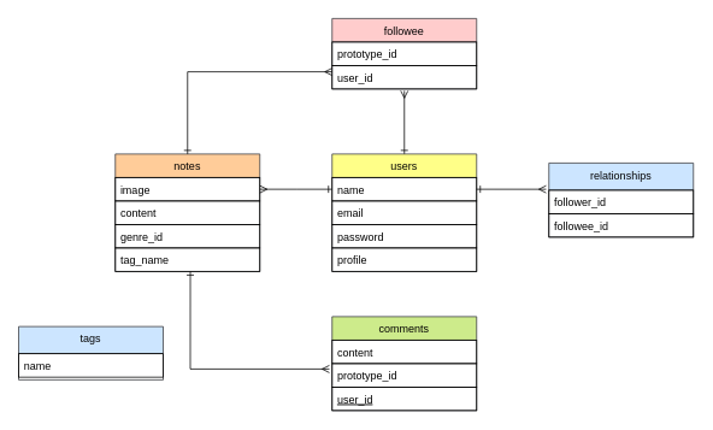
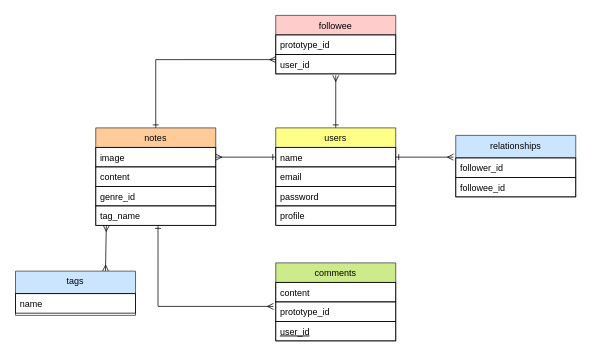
  <mxCell id="0" />
  <mxCell id="1" parent="0" />
  <mxCell id="2" value="notes" style="swimlane;fontStyle=0;align=center;verticalAlign=top;childLayout=stackLayout;horizontal=1;startSize=26;horizontalStack=0;resizeParent=1;resizeLast=0;collapsible=1;marginBottom=0;rounded=0;shadow=0;strokeWidth=1;labelBackgroundColor=none;labelBorderColor=none;swimlaneFillColor=none;fillColor=#ffcc99;strokeColor=#36393d;fontColor=#000000;" parent="1" vertex="1"><mxGeometry x="127" y="170" width="160" height="130" as="geometry"><mxRectangle x="230" y="140" width="160" height="26" as="alternateBounds" /></mxGeometry></mxCell>
  <mxCell id="3" value="image" style="text;align=left;verticalAlign=top;spacingLeft=4;spacingRight=4;overflow=hidden;rotatable=0;points=[[0,0.5],[1,0.5]];portConstraint=eastwest;strokeColor=default;" parent="2" vertex="1"><mxGeometry y="26" width="160" height="26" as="geometry" /></mxCell>
  <mxCell id="4" value="content" style="text;align=left;verticalAlign=top;spacingLeft=4;spacingRight=4;overflow=hidden;rotatable=0;points=[[0,0.5],[1,0.5]];portConstraint=eastwest;rounded=0;shadow=0;html=0;strokeColor=default;" parent="2" vertex="1"><mxGeometry y="52" width="160" height="26" as="geometry" /></mxCell>
  <mxCell id="5" value="genre_id" style="text;align=left;verticalAlign=top;spacingLeft=4;spacingRight=4;overflow=hidden;rotatable=0;points=[[0,0.5],[1,0.5]];portConstraint=eastwest;rounded=0;shadow=0;html=0;strokeColor=default;" parent="2" vertex="1"><mxGeometry y="78" width="160" height="26" as="geometry" /></mxCell>
  <mxCell id="6" value="tag_name" style="text;align=left;verticalAlign=top;spacingLeft=4;spacingRight=4;overflow=hidden;rotatable=0;points=[[0,0.5],[1,0.5]];portConstraint=eastwest;rounded=0;shadow=0;html=0;strokeColor=default;" vertex="1" parent="2"><mxGeometry y="104" width="160" height="26" as="geometry" /></mxCell>
  <mxCell id="7" value="comments" style="swimlane;fontStyle=0;align=center;verticalAlign=top;childLayout=stackLayout;horizontal=1;startSize=26;horizontalStack=0;resizeParent=1;resizeLast=0;collapsible=1;marginBottom=0;rounded=0;shadow=0;strokeWidth=1;fillColor=#cdeb8b;strokeColor=#36393d;fontColor=#030202;" parent="1" vertex="1"><mxGeometry x="367" y="350" width="160" height="104" as="geometry"><mxRectangle x="130" y="380" width="160" height="26" as="alternateBounds" /></mxGeometry></mxCell>
  <mxCell id="8" value="content" style="text;align=left;verticalAlign=top;spacingLeft=4;spacingRight=4;overflow=hidden;rotatable=0;points=[[0,0.5],[1,0.5]];portConstraint=eastwest;strokeColor=default;" parent="7" vertex="1"><mxGeometry y="26" width="160" height="26" as="geometry" /></mxCell>
  <mxCell id="9" value="prototype_id" style="text;align=left;verticalAlign=top;spacingLeft=4;spacingRight=4;overflow=hidden;rotatable=0;points=[[0,0.5],[1,0.5]];portConstraint=eastwest;rounded=0;shadow=0;html=0;strokeColor=default;" parent="7" vertex="1"><mxGeometry y="52" width="160" height="26" as="geometry" /></mxCell>
  <mxCell id="10" value="user_id" style="text;align=left;verticalAlign=top;spacingLeft=4;spacingRight=4;overflow=hidden;rotatable=0;points=[[0,0.5],[1,0.5]];portConstraint=eastwest;fontStyle=4;strokeColor=default;" parent="7" vertex="1"><mxGeometry y="78" width="160" height="26" as="geometry" /></mxCell>
  <mxCell id="11" value="followee" style="swimlane;fontStyle=0;align=center;verticalAlign=top;childLayout=stackLayout;horizontal=1;startSize=26;horizontalStack=0;resizeParent=1;resizeLast=0;collapsible=1;marginBottom=0;rounded=0;shadow=0;strokeWidth=1;fillColor=#ffcccc;strokeColor=#36393d;fontColor=#000000;" parent="1" vertex="1"><mxGeometry x="367" y="20" width="160" height="78" as="geometry"><mxRectangle x="340" y="380" width="170" height="26" as="alternateBounds" /></mxGeometry></mxCell>
  <mxCell id="12" value="prototype_id" style="text;align=left;verticalAlign=top;spacingLeft=4;spacingRight=4;overflow=hidden;rotatable=0;points=[[0,0.5],[1,0.5]];portConstraint=eastwest;strokeColor=default;" parent="11" vertex="1"><mxGeometry y="26" width="160" height="26" as="geometry" /></mxCell>
  <mxCell id="13" value="user_id" style="text;align=left;verticalAlign=top;spacingLeft=4;spacingRight=4;overflow=hidden;rotatable=0;points=[[0,0.5],[1,0.5]];portConstraint=eastwest;strokeColor=default;" parent="11" vertex="1"><mxGeometry y="52" width="160" height="26" as="geometry" /></mxCell>
  <mxCell id="14" style="edgeStyle=orthogonalEdgeStyle;rounded=0;orthogonalLoop=1;jettySize=auto;html=1;exitX=0.5;exitY=0;exitDx=0;exitDy=0;endArrow=ERmany;endFill=0;startArrow=ERone;startFill=0;" parent="1" source="15" edge="1"><mxGeometry relative="1" as="geometry"><mxPoint x="447" y="100" as="targetPoint" /></mxGeometry></mxCell>
  <mxCell id="15" value="users" style="swimlane;fontStyle=0;align=center;verticalAlign=top;childLayout=stackLayout;horizontal=1;startSize=26;horizontalStack=0;resizeParent=1;resizeLast=0;collapsible=1;marginBottom=0;rounded=0;shadow=0;strokeWidth=1;fillColor=#ffff88;strokeColor=#36393d;fontColor=#000000;" parent="1" vertex="1"><mxGeometry x="367" y="170" width="160" height="130" as="geometry"><mxRectangle x="550" y="140" width="160" height="26" as="alternateBounds" /></mxGeometry></mxCell>
  <mxCell id="16" value="name" style="text;align=left;verticalAlign=top;spacingLeft=4;spacingRight=4;overflow=hidden;rotatable=0;points=[[0,0.5],[1,0.5]];portConstraint=eastwest;rounded=0;shadow=0;html=0;strokeColor=default;" parent="15" vertex="1"><mxGeometry y="26" width="160" height="26" as="geometry" /></mxCell>
  <mxCell id="17" value="email" style="text;align=left;verticalAlign=top;spacingLeft=4;spacingRight=4;overflow=hidden;rotatable=0;points=[[0,0.5],[1,0.5]];portConstraint=eastwest;rounded=0;shadow=0;html=0;strokeColor=default;" parent="15" vertex="1"><mxGeometry y="52" width="160" height="26" as="geometry" /></mxCell>
  <mxCell id="18" value="password" style="text;align=left;verticalAlign=top;spacingLeft=4;spacingRight=4;overflow=hidden;rotatable=0;points=[[0,0.5],[1,0.5]];portConstraint=eastwest;rounded=0;shadow=0;html=0;strokeColor=default;" parent="15" vertex="1"><mxGeometry y="78" width="160" height="26" as="geometry" /></mxCell>
  <mxCell id="19" value="profile" style="text;align=left;verticalAlign=top;spacingLeft=4;spacingRight=4;overflow=hidden;rotatable=0;points=[[0,0.5],[1,0.5]];portConstraint=eastwest;strokeColor=default;" parent="15" vertex="1"><mxGeometry y="104" width="160" height="26" as="geometry" /></mxCell>
  <mxCell id="20" value="relationships" style="swimlane;fontStyle=0;align=center;verticalAlign=top;childLayout=stackLayout;horizontal=1;startSize=30;horizontalStack=0;resizeParent=1;resizeLast=0;collapsible=1;marginBottom=0;rounded=0;shadow=0;strokeWidth=1;fillColor=#cce5ff;strokeColor=#36393d;fontColor=#030303;" parent="1" vertex="1"><mxGeometry x="607" y="180" width="160" height="82" as="geometry"><mxRectangle x="230" y="140" width="160" height="26" as="alternateBounds" /></mxGeometry></mxCell>
  <mxCell id="21" value="follower_id" style="text;align=left;verticalAlign=top;spacingLeft=4;spacingRight=4;overflow=hidden;rotatable=0;points=[[0,0.5],[1,0.5]];portConstraint=eastwest;strokeColor=default;" parent="20" vertex="1"><mxGeometry y="30" width="160" height="26" as="geometry" /></mxCell>
  <mxCell id="22" value="followee_id" style="text;align=left;verticalAlign=top;spacingLeft=4;spacingRight=4;overflow=hidden;rotatable=0;points=[[0,0.5],[1,0.5]];portConstraint=eastwest;strokeColor=default;" parent="20" vertex="1"><mxGeometry y="56" width="160" height="26" as="geometry" /></mxCell>
  <mxCell id="23" style="edgeStyle=orthogonalEdgeStyle;rounded=0;orthogonalLoop=1;jettySize=auto;html=1;exitX=0.5;exitY=0;exitDx=0;exitDy=0;entryX=0;entryY=0.269;entryDx=0;entryDy=0;entryPerimeter=0;endArrow=ERmany;endFill=0;startArrow=ERone;startFill=0;" parent="1" source="2" target="13" edge="1"><mxGeometry relative="1" as="geometry" /></mxCell>
  <mxCell id="24" style="edgeStyle=orthogonalEdgeStyle;rounded=0;orthogonalLoop=1;jettySize=auto;html=1;exitX=0;exitY=0.5;exitDx=0;exitDy=0;endArrow=ERmany;endFill=0;startArrow=ERone;startFill=0;" parent="1" source="16" edge="1"><mxGeometry relative="1" as="geometry"><mxPoint x="287" y="209" as="targetPoint" /></mxGeometry></mxCell>
  <mxCell id="25" style="edgeStyle=orthogonalEdgeStyle;rounded=0;orthogonalLoop=1;jettySize=auto;html=1;exitX=1;exitY=0.5;exitDx=0;exitDy=0;entryX=-0.019;entryY=0.354;entryDx=0;entryDy=0;entryPerimeter=0;endArrow=ERmany;endFill=0;startArrow=ERone;startFill=0;" parent="1" source="16" target="20" edge="1"><mxGeometry relative="1" as="geometry" /></mxCell>
  <mxCell id="26" style="edgeStyle=orthogonalEdgeStyle;rounded=0;orthogonalLoop=1;jettySize=auto;html=1;exitX=0.519;exitY=1;exitDx=0;exitDy=0;entryX=-0.019;entryY=0.231;entryDx=0;entryDy=0;entryPerimeter=0;endArrow=ERmany;endFill=0;startArrow=ERone;startFill=0;exitPerimeter=0;" edge="1" parent="1" source="6" target="9"><mxGeometry relative="1" as="geometry"><mxPoint x="140" y="431.01" as="sourcePoint" /><mxPoint x="300" y="340.004" as="targetPoint" /></mxGeometry></mxCell>
+ <mxCell id="27" style="edgeStyle=none;html=1;exitX=0.75;exitY=0;exitDx=0;exitDy=0;entryX=0.088;entryY=1;entryDx=0;entryDy=0;entryPerimeter=0;startArrow=ERmany;startFill=0;endArrow=ERmany;endFill=0;" edge="1" parent="1" source="28" target="6"><mxGeometry relative="1" as="geometry" /></mxCell>
  <mxCell id="28" value="tags" style="swimlane;fontStyle=0;align=center;verticalAlign=top;childLayout=stackLayout;horizontal=1;startSize=30;horizontalStack=0;resizeParent=1;resizeLast=0;collapsible=1;marginBottom=0;rounded=0;shadow=0;strokeWidth=1;fillColor=#cce5ff;strokeColor=#36393d;fontColor=#030303;" vertex="1" parent="1"><mxGeometry x="20" y="361" width="160" height="59" as="geometry"><mxRectangle x="230" y="140" width="160" height="26" as="alternateBounds" /></mxGeometry></mxCell>
  <mxCell id="29" value="name" style="text;align=left;verticalAlign=top;spacingLeft=4;spacingRight=4;overflow=hidden;rotatable=0;points=[[0,0.5],[1,0.5]];portConstraint=eastwest;strokeColor=default;" vertex="1" parent="28"><mxGeometry y="30" width="160" height="26" as="geometry" /></mxCell>
